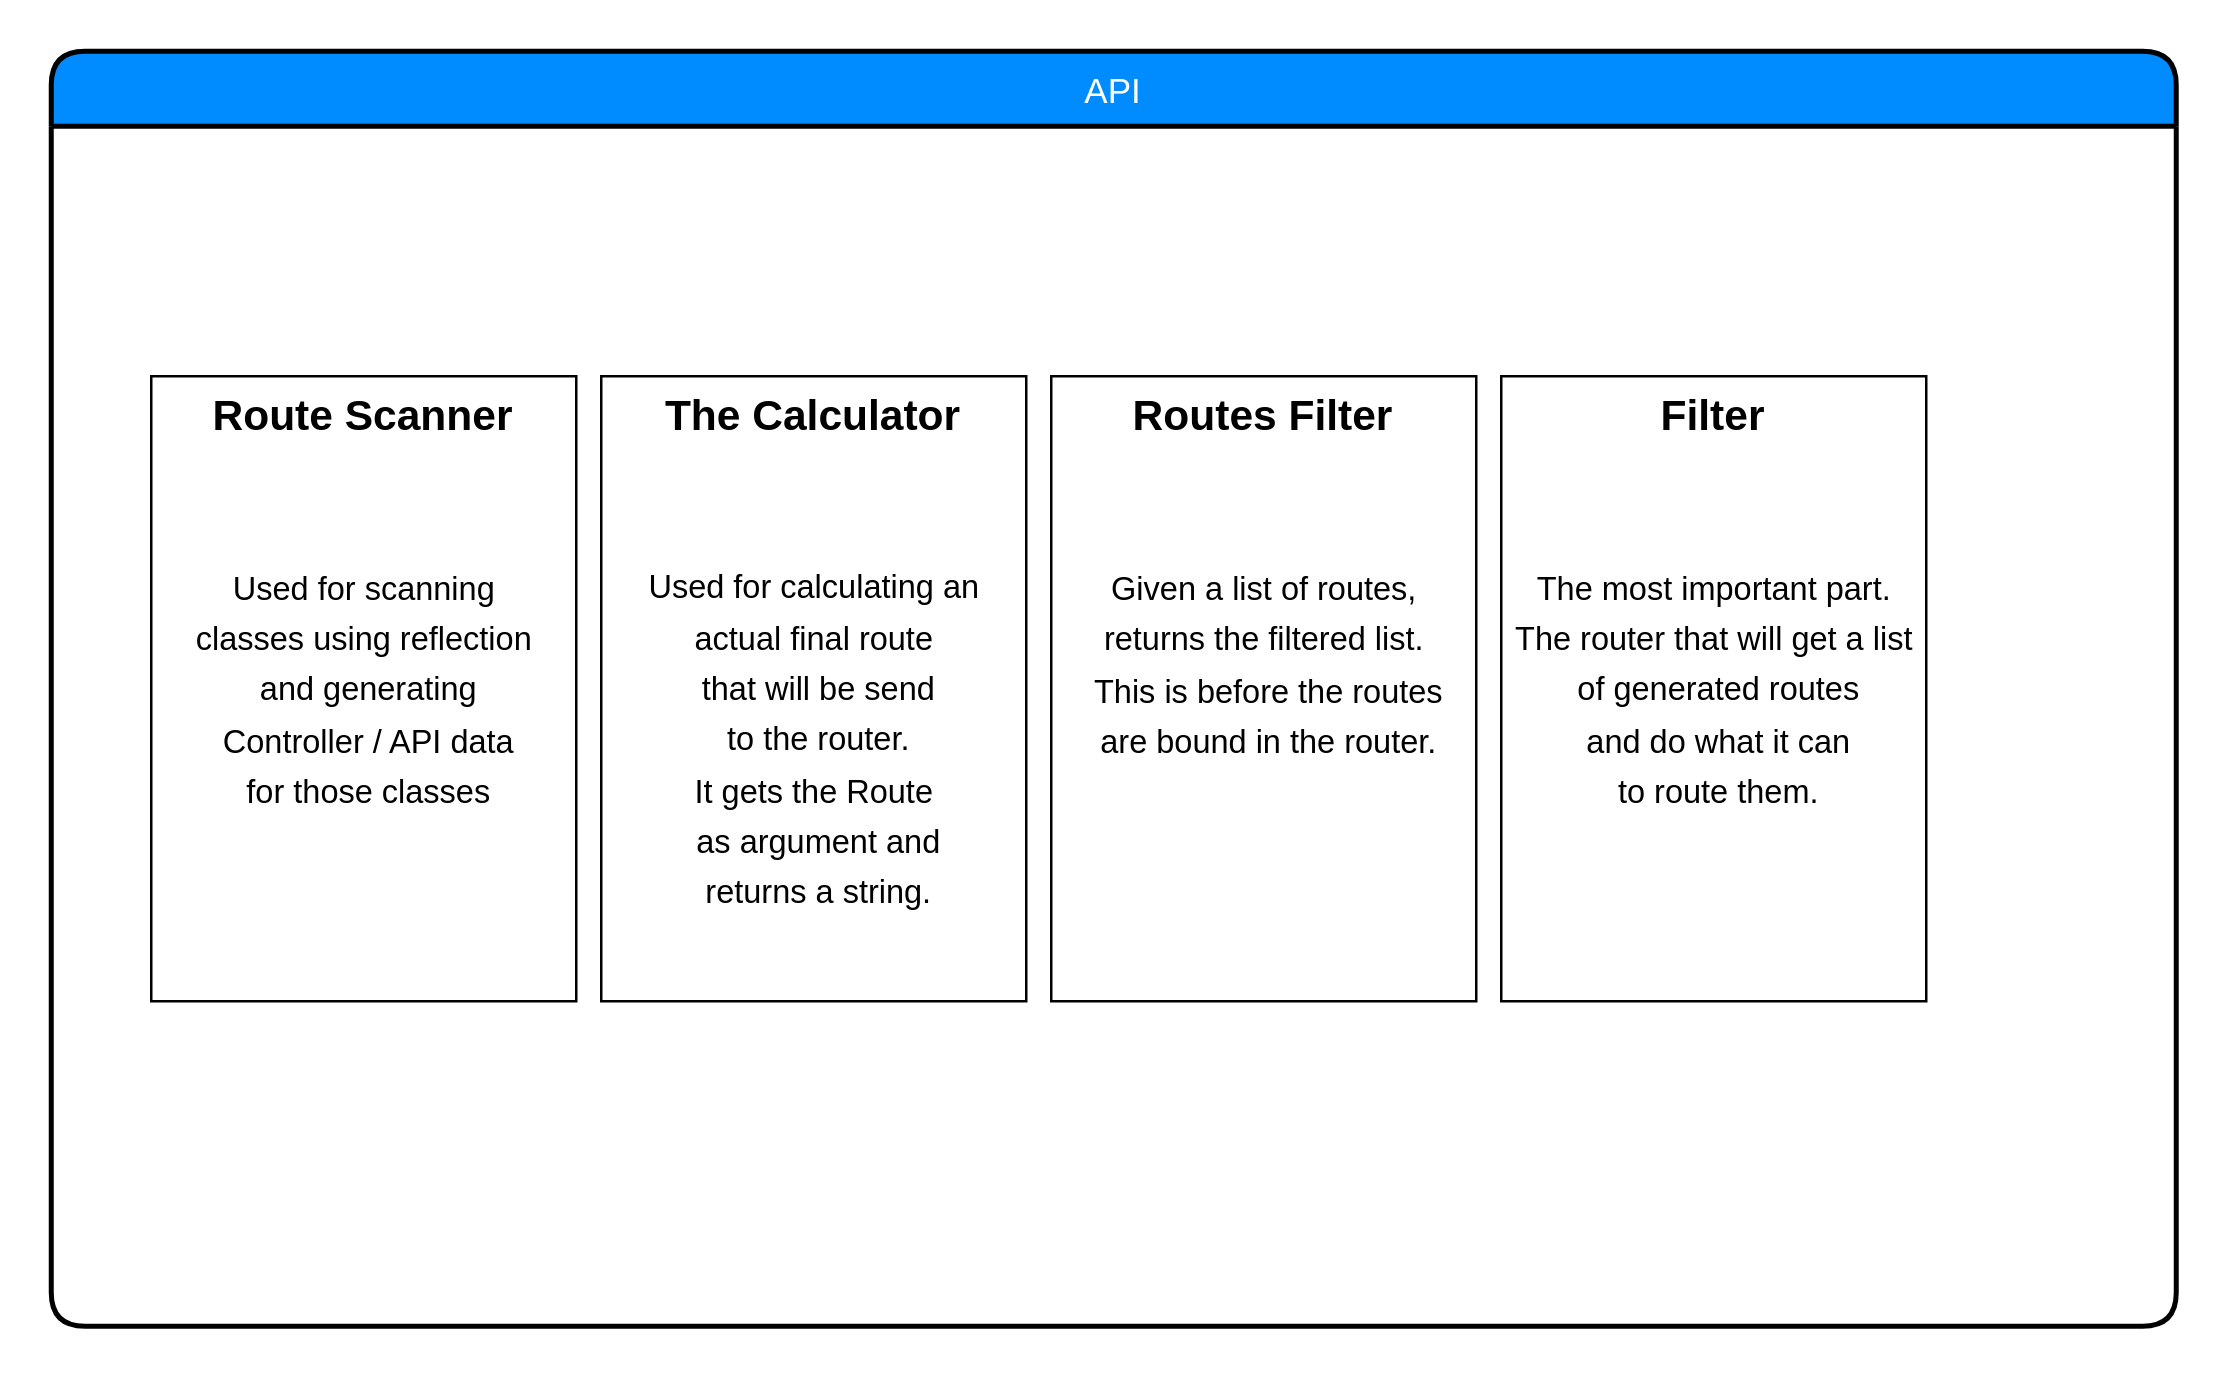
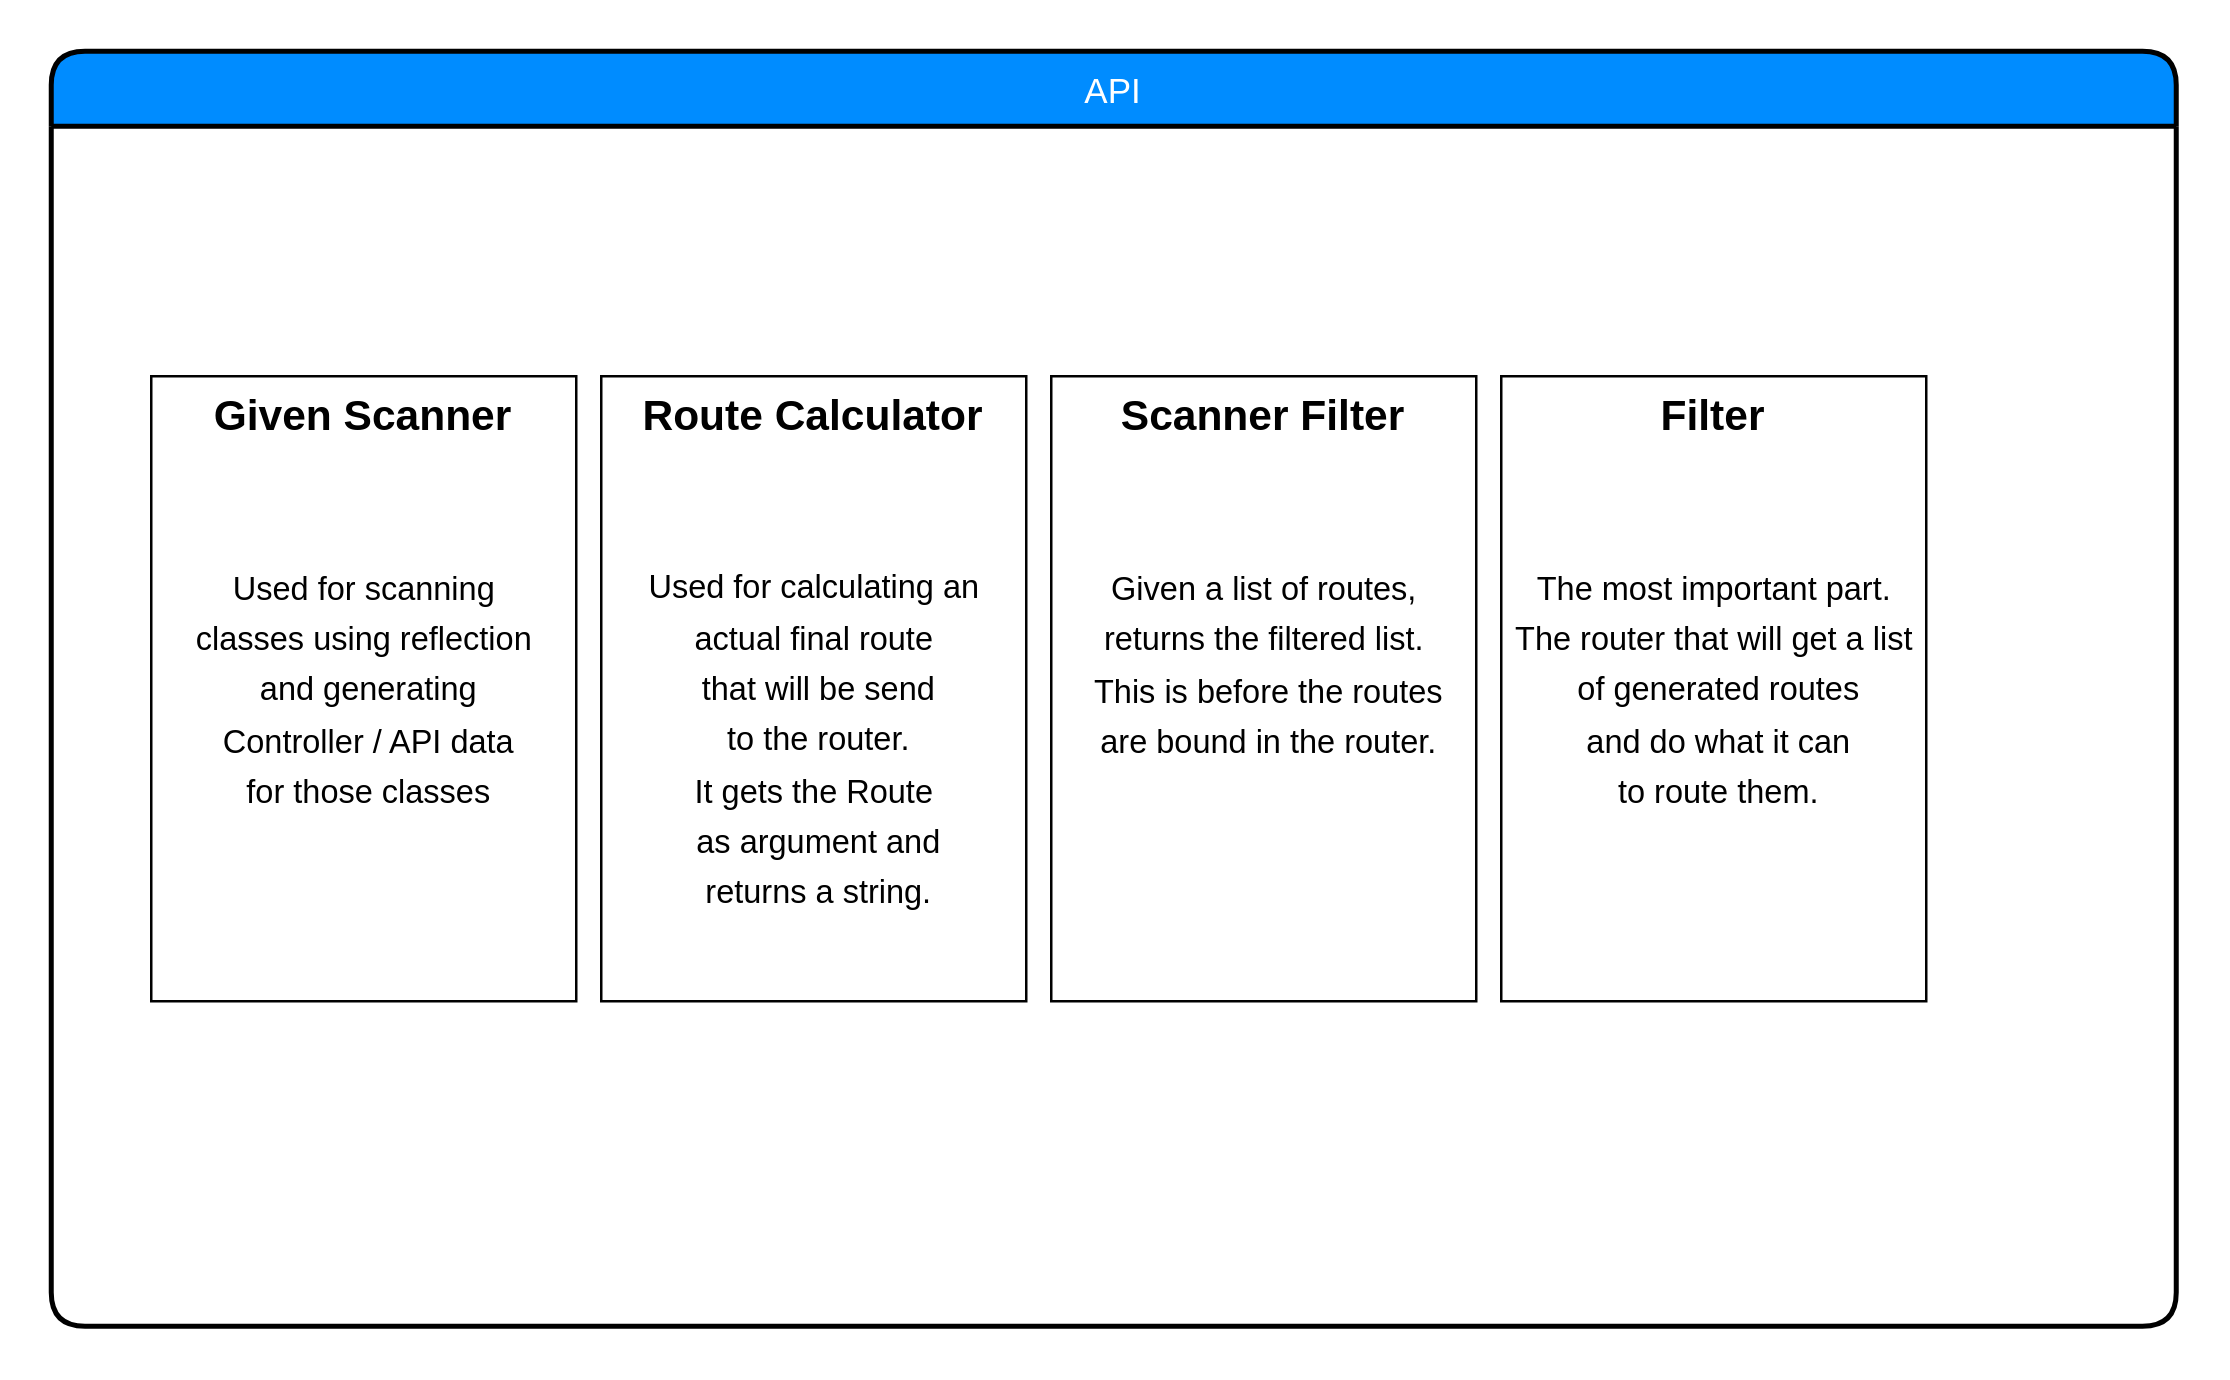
  <mxCell id="0" />
  <mxCell id="1" parent="0" />
  <mxCell id="2" value="API" style="swimlane;childLayout=stackLayout;horizontal=1;startSize=30;horizontalStack=0;fillColor=#008cff;fontColor=#FFFFFF;rounded=1;fontSize=14;fontStyle=0;strokeWidth=2;resizeParent=0;resizeLast=1;shadow=0;dashed=0;align=center;" vertex="1" parent="1"><mxGeometry y="20" width="850" height="510" as="geometry" x="20" /></mxCell>
- <mxCell id="3" value="Route Scanner" style="rounded=0;whiteSpace=wrap;html=1;fillColor=#ffffff;labelPosition=center;verticalLabelPosition=middle;align=center;verticalAlign=top;horizontal=1;fontSize=17;fontStyle=1" vertex="1" parent="1"><mxGeometry x="60" y="150" width="170" height="250" as="geometry" /></mxCell>
+ <mxCell id="3" value="Given Scanner" style="rounded=0;whiteSpace=wrap;html=1;fillColor=#ffffff;labelPosition=center;verticalLabelPosition=middle;align=center;verticalAlign=top;horizontal=1;fontSize=17;fontStyle=1" vertex="1" parent="1"><mxGeometry x="60" y="150" width="170" height="250" as="geometry" /></mxCell>
  <mxCell id="4" value="&lt;font style=&quot;font-size: 13px&quot;&gt;Used for scanning &lt;br&gt;classes using reflection&lt;br&gt;&amp;nbsp;and generating&lt;br&gt;&amp;nbsp;Controller / API data&lt;br&gt;&amp;nbsp;for those classes&lt;/font&gt;" style="text;html=1;align=center;verticalAlign=middle;resizable=0;points=[];autosize=1;fontSize=17;" vertex="1" parent="1"><mxGeometry x="70" y="220" width="150" height="110" as="geometry" /></mxCell>
- <mxCell id="5" value="The Calculator" style="rounded=0;whiteSpace=wrap;html=1;fillColor=#ffffff;labelPosition=center;verticalLabelPosition=middle;align=center;verticalAlign=top;horizontal=1;fontSize=17;fontStyle=1" vertex="1" parent="1"><mxGeometry x="240" y="150" width="170" height="250" as="geometry" /></mxCell>
+ <mxCell id="5" value="Route Calculator" style="rounded=0;whiteSpace=wrap;html=1;fillColor=#ffffff;labelPosition=center;verticalLabelPosition=middle;align=center;verticalAlign=top;horizontal=1;fontSize=17;fontStyle=1" vertex="1" parent="1"><mxGeometry x="240" y="150" width="170" height="250" as="geometry" /></mxCell>
  <mxCell id="6" value="&lt;span style=&quot;font-size: 13px&quot;&gt;Used for calculating an &lt;br&gt;actual final route&lt;br&gt;&amp;nbsp;that will be send&lt;br&gt;&amp;nbsp;to the router. &lt;br&gt;It gets the Route&lt;br&gt;&amp;nbsp;as argument and&lt;br&gt;&amp;nbsp;returns a string.&lt;/span&gt;" style="text;html=1;align=center;verticalAlign=middle;resizable=0;points=[];autosize=1;fontSize=17;" vertex="1" parent="1"><mxGeometry x="250" y="220" width="150" height="150" as="geometry" /></mxCell>
- <mxCell id="7" value="Routes Filter" style="rounded=0;whiteSpace=wrap;html=1;fillColor=#ffffff;labelPosition=center;verticalLabelPosition=middle;align=center;verticalAlign=top;horizontal=1;fontSize=17;fontStyle=1" vertex="1" parent="1"><mxGeometry x="420" y="150" width="170" height="250" as="geometry" /></mxCell>
+ <mxCell id="7" value="Scanner Filter" style="rounded=0;whiteSpace=wrap;html=1;fillColor=#ffffff;labelPosition=center;verticalLabelPosition=middle;align=center;verticalAlign=top;horizontal=1;fontSize=17;fontStyle=1" vertex="1" parent="1"><mxGeometry x="420" y="150" width="170" height="250" as="geometry" /></mxCell>
  <mxCell id="8" value="&lt;span style=&quot;font-size: 13px&quot;&gt;Given a list of routes, &lt;br&gt;returns the filtered list.&lt;br&gt;&amp;nbsp;This is before the routes&lt;br&gt;&amp;nbsp;are bound in the router.&lt;/span&gt;" style="text;html=1;align=center;verticalAlign=middle;resizable=0;points=[];autosize=1;fontSize=17;" vertex="1" parent="1"><mxGeometry x="425" y="220" width="160" height="90" as="geometry" /></mxCell>
  <mxCell id="9" value="Filter" style="rounded=0;whiteSpace=wrap;html=1;fillColor=#ffffff;labelPosition=center;verticalLabelPosition=middle;align=center;verticalAlign=top;horizontal=1;fontSize=17;fontStyle=1" vertex="1" parent="1"><mxGeometry x="600" y="150" width="170" height="250" as="geometry" /></mxCell>
  <mxCell id="10" value="&lt;span style=&quot;font-size: 13px&quot;&gt;The most important part. &lt;br&gt;The router that will get a list&lt;br&gt;&amp;nbsp;of generated routes&lt;br&gt;&amp;nbsp;and do what it can&lt;br&gt;&amp;nbsp;to route them.&lt;/span&gt;" style="text;html=1;align=center;verticalAlign=middle;resizable=0;points=[];autosize=1;fontSize=17;" vertex="1" parent="1"><mxGeometry x="600" y="220" width="170" height="110" as="geometry" /></mxCell>
